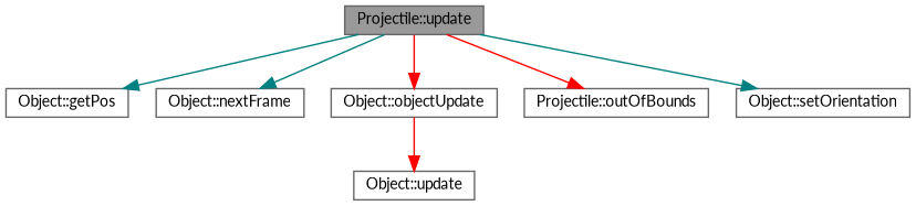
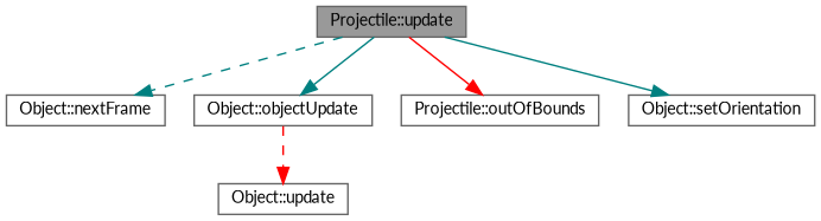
  digraph {
    fontname=Lato
    rankdir=TB
    node [color=grey40 fillcolor=white fontname=Lato fontsize=10 shape=box style=filled]
    edge [color=teal fontname=Lato fontsize=10 labelfontname=Helvetica labelfontsize=10 style=solid]
    n1 [color=gray40 fillcolor=grey60 fontcolor=black height=0.2 label="Projectile::update" width=0.4]
-   n2 [height=0.2 label="Object::getPos" width=0.4]
    n3 [height=0.2 label="Object::nextFrame" width=0.4]
    n4 [height=0.2 label="Object::objectUpdate" width=0.4]
    n5 [height=0.2 label="Projectile::outOfBounds" width=0.4]
    n6 [height=0.2 label="Object::setOrientation" width=0.4]
    n7 [height=0.2 label="Object::update" width=0.4]
-   n1 -> n2
-   n1 -> n3
-   n1 -> n4 [color=red]
+   n1 -> n3 [style=dashed]
+   n1 -> n4
    n1 -> n5 [color=red]
    n1 -> n6
-   n4 -> n7 [color=red]
+   n4 -> n7 [color=red style=dashed]
  }
